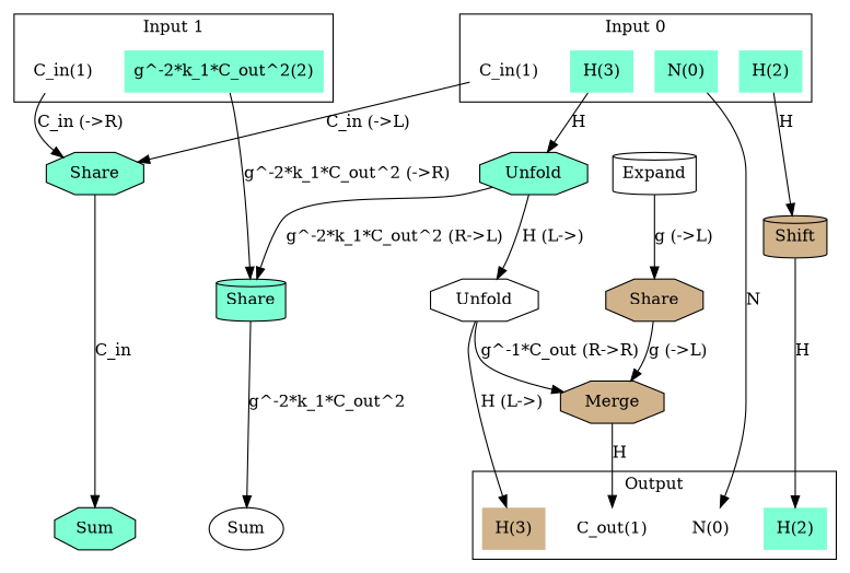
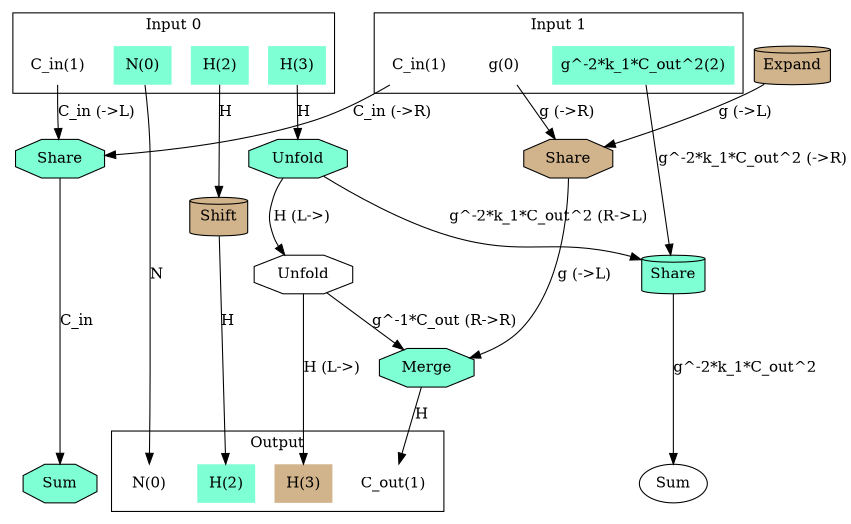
  digraph {
    fontname="DejaVu Serif"
    newrank=true
    node [fillcolor=aquamarine fontname="DejaVu Serif" shape=none style=filled]
    edge [fontname="DejaVu Serif"]
    n1 [fillcolor=white label=Sum shape=ellipse]
    n2 [label=Sum shape=octagon]
    n3 [fillcolor=white label="N(0)"]
    n4 [fillcolor=white label="C_out(1)"]
    n5 [label="H(2)"]
    n6 [fillcolor=tan label="H(3)"]
    n7 [label="N(0)"]
    n8 [fillcolor=white label="C_in(1)"]
    n9 [label="H(2)"]
    n10 [label="H(3)"]
+   n11 [fillcolor=white label="g(0)"]
    n12 [fillcolor=white label="C_in(1)"]
    n13 [label="g^-2*k_1*C_out^2(2)"]
    n14 [label=Share shape=octagon]
    n15 [fillcolor=tan label=Shift shape=cylinder]
    n16 [label=Unfold shape=octagon]
    n17 [fillcolor=tan label=Share shape=octagon]
    n18 [label=Share shape=cylinder]
-   n19 [fillcolor=tan label=Merge shape=octagon]
-   n20 [fillcolor=white label=Expand shape=cylinder]
+   n19 [label=Merge shape=octagon]
+   n20 [fillcolor=tan label=Expand shape=cylinder]
    n21 [fillcolor=white label=Unfold shape=octagon]
    subgraph sub_1 {
      rank=same
      n1
      n2
      n3
      n4
      n5
      n6
    }
    subgraph sub_2 {
      rank=same
      n7
      n8
      n9
      n10
+     n11
      n12
      n13
    }
    subgraph cluster_3 {
      label=Output
      n3
      n4
      n5
      n6
    }
    subgraph cluster_4 {
      label="Input 0"
      n7
      n8
      n9
      n10
    }
    subgraph cluster_5 {
      label="Input 1"
+     n11
      n12
      n13
    }
    n7 -> n3 [label=N]
    n8 -> n14 [label="C_in (->L)"]
    n9 -> n15 [label=H]
    n10 -> n16 [label=H]
+   n11 -> n17 [label="g (->R)"]
    n12 -> n14 [label="C_in (->R)"]
    n13 -> n18 [label="g^-2*k_1*C_out^2 (->R)"]
    n14 -> n2 [label=C_in]
    n15 -> n5 [label=H]
    n16 -> n18 [label="g^-2*k_1*C_out^2 (R->L)"]
    n16 -> n21 [label="H (L->)"]
    n17 -> n19 [label="g (->L)"]
    n18 -> n1 [label="g^-2*k_1*C_out^2"]
    n19 -> n4 [label=H]
    n20 -> n17 [label="g (->L)"]
    n21 -> n6 [label="H (L->)"]
    n21 -> n19 [label="g^-1*C_out (R->R)"]
  }
